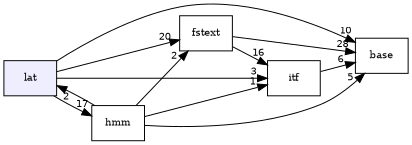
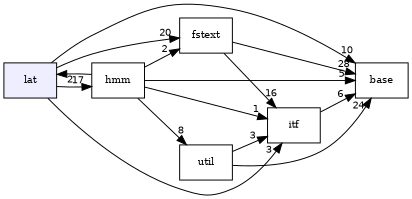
  digraph {
    compound=true
    fontname="DejaVu Serif"
    rankdir=LR
    node [fontname="DejaVu Serif" fontsize=10 shape=box]
    edge [fontname="DejaVu Serif" headlabel=3 labeldistance=1.5 labelfontname=Helvetica labelfontsize=10]
    n1 [fillcolor="#eeeeff" label=lat pencolor=black style=filled]
    n2 [label=base]
    n3 [label=fstext]
    n4 [label=hmm]
    n5 [label=itf]
+   n6 [label=util]
    n1 -> n2 [headlabel=10]
    n1 -> n3 [headlabel=20]
    n1 -> n4 [headlabel=17]
    n1 -> n5
    n3 -> n2 [headlabel=28]
    n3 -> n5 [headlabel=16]
    n4 -> n1 [headlabel=2]
    n4 -> n2 [headlabel=5]
    n4 -> n3 [headlabel=2]
    n4 -> n5 [headlabel=1]
+   n4 -> n6 [headlabel=8]
    n5 -> n2 [headlabel=6]
+   n6 -> n2 [headlabel=24]
+   n6 -> n5
  }
